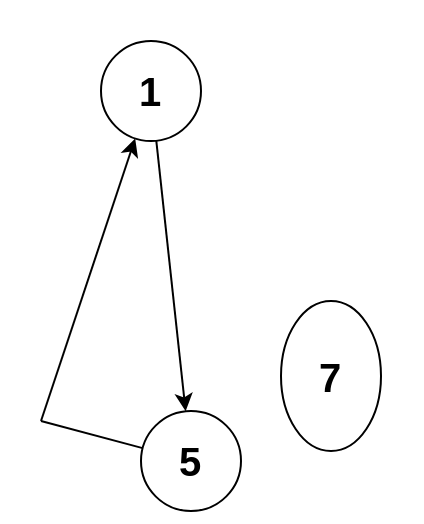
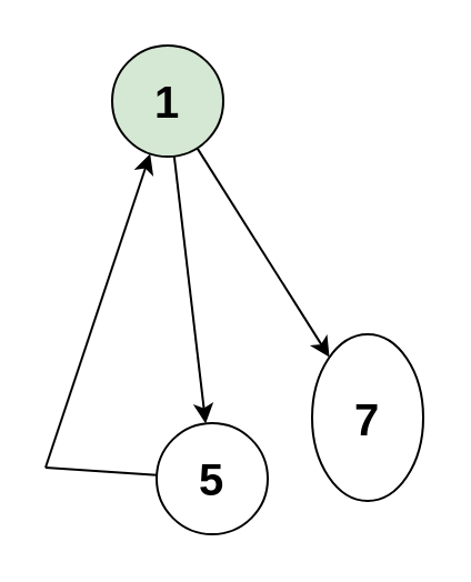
  <mxCell id="0" />
  <mxCell id="1" parent="0" />
- <mxCell id="2" value="&lt;font style=&quot;font-size: 20px&quot;&gt;&lt;b&gt;1&lt;/b&gt;&lt;/font&gt;" style="ellipse;whiteSpace=wrap;html=1;aspect=fixed;" vertex="1" parent="1"><mxGeometry x="50" y="20" width="50" height="50" as="geometry" /></mxCell>
- <mxCell id="3" value="&lt;font style=&quot;font-size: 20px&quot;&gt;&lt;b&gt;5&lt;/b&gt;&lt;/font&gt;" style="ellipse;whiteSpace=wrap;html=1;aspect=fixed;" vertex="1" parent="1"><mxGeometry x="70" y="205" width="50" height="50" as="geometry" /></mxCell>
+ <mxCell id="2" value="&lt;font style=&quot;font-size: 20px&quot;&gt;&lt;b&gt;1&lt;/b&gt;&lt;/font&gt;" style="ellipse;whiteSpace=wrap;html=1;aspect=fixed;fillColor=#d5e8d4;" vertex="1" parent="1"><mxGeometry x="50" y="20" width="50" height="50" as="geometry" /></mxCell>
+ <mxCell id="3" value="&lt;font style=&quot;font-size: 20px&quot;&gt;&lt;b&gt;5&lt;/b&gt;&lt;/font&gt;" style="ellipse;whiteSpace=wrap;html=1;aspect=fixed;" vertex="1" parent="1"><mxGeometry x="70" y="190" width="50" height="50" as="geometry" /></mxCell>
  <mxCell id="4" value="&lt;font style=&quot;font-size: 20px&quot;&gt;&lt;b&gt;7&lt;/b&gt;&lt;/font&gt;" style="ellipse;whiteSpace=wrap;html=1;aspect=fixed;" vertex="1" parent="1"><mxGeometry x="140" y="150" width="50" height="75" as="geometry" /></mxCell>
+ <mxCell id="5" value="" style="endArrow=classic;html=1;" edge="1" parent="1" source="2" target="4"><mxGeometry width="50" height="50" relative="1" as="geometry"><mxPoint x="90" y="150" as="sourcePoint" /><mxPoint x="140" y="100" as="targetPoint" /></mxGeometry></mxCell>
  <mxCell id="6" value="" style="endArrow=none;html=1;" edge="1" parent="1" source="3"><mxGeometry width="50" height="50" relative="1" as="geometry"><mxPoint x="90" y="150" as="sourcePoint" /><mxPoint x="20" y="210" as="targetPoint" /></mxGeometry></mxCell>
  <mxCell id="7" value="" style="endArrow=classic;html=1;" edge="1" parent="1" target="2"><mxGeometry width="50" height="50" relative="1" as="geometry"><mxPoint x="20" y="210" as="sourcePoint" /><mxPoint x="140" y="100" as="targetPoint" /></mxGeometry></mxCell>
  <mxCell id="8" value="" style="endArrow=classic;html=1;" edge="1" parent="1" source="2" target="3"><mxGeometry width="50" height="50" relative="1" as="geometry"><mxPoint x="90" y="150" as="sourcePoint" /><mxPoint x="140" y="100" as="targetPoint" /></mxGeometry></mxCell>
